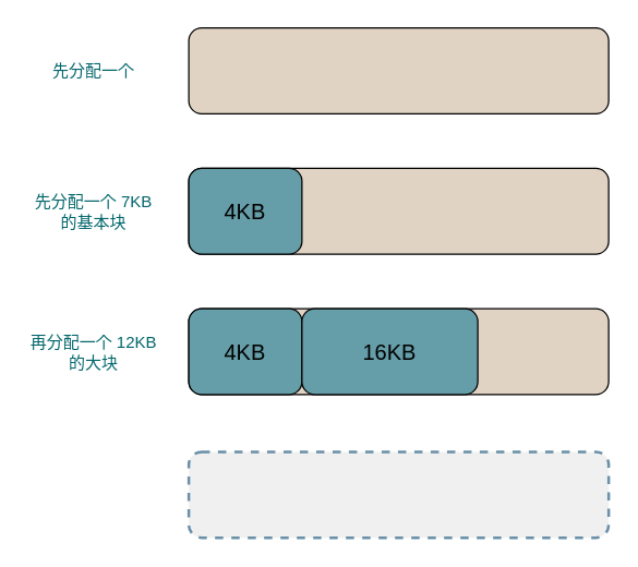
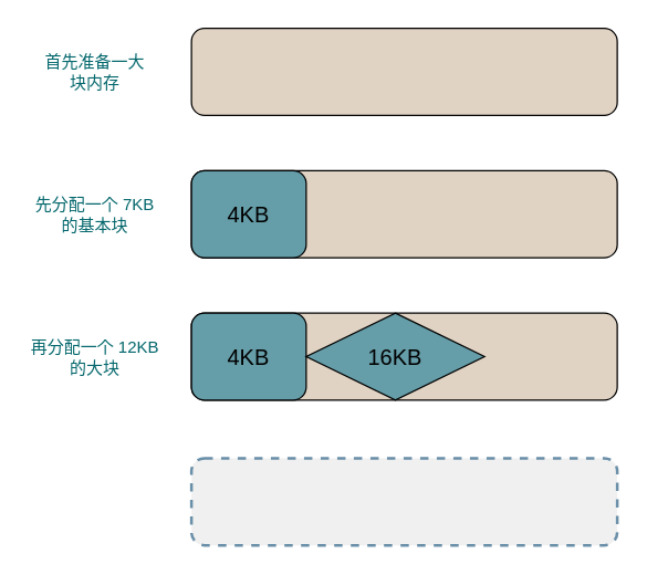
  <mxCell id="0" />
  <mxCell id="1" parent="0" />
  <mxCell id="2" value="" style="rounded=1;whiteSpace=wrap;html=1;fontSize=16;fillColor=#E0D3C3;" vertex="1" parent="1"><mxGeometry x="138" y="20" width="308" height="63" as="geometry" /></mxCell>
- <mxCell id="3" value="&lt;font color=&quot;#02666b&quot;&gt;先分配一个&lt;/font&gt;" style="text;html=1;strokeColor=none;fillColor=none;align=center;verticalAlign=middle;whiteSpace=wrap;rounded=0;labelBackgroundColor=none;fontColor=#013E41;" vertex="1" parent="1"><mxGeometry x="28" y="37" width="81" height="29.5" as="geometry" /></mxCell>
+ <mxCell id="3" value="&lt;font color=&quot;#02666b&quot;&gt;首先准备一大块内存&lt;/font&gt;" style="text;html=1;strokeColor=none;fillColor=none;align=center;verticalAlign=middle;whiteSpace=wrap;rounded=0;labelBackgroundColor=none;fontColor=#013E41;" vertex="1" parent="1"><mxGeometry x="28" y="37" width="81" height="29.5" as="geometry" /></mxCell>
  <mxCell id="4" value="&lt;font color=&quot;#02666b&quot;&gt;先分配一个 7KB 的基本块&lt;/font&gt;" style="text;html=1;strokeColor=none;fillColor=none;align=center;verticalAlign=middle;whiteSpace=wrap;rounded=0;labelBackgroundColor=none;fontColor=#013E41;" vertex="1" parent="1"><mxGeometry x="20" y="139.75" width="97" height="29.5" as="geometry" /></mxCell>
  <mxCell id="5" value="&lt;font color=&quot;#02666b&quot;&gt;再分配一个 12KB 的大块&lt;/font&gt;" style="text;html=1;strokeColor=none;fillColor=none;align=center;verticalAlign=middle;whiteSpace=wrap;rounded=0;labelBackgroundColor=none;fontColor=#013E41;" vertex="1" parent="1"><mxGeometry x="20" y="242.75" width="97" height="29.5" as="geometry" /></mxCell>
  <mxCell id="6" value="" style="group" vertex="1" connectable="0" parent="1"><mxGeometry x="138" y="123" width="308" height="63" as="geometry" /></mxCell>
  <mxCell id="7" value="" style="rounded=1;whiteSpace=wrap;html=1;fontSize=16;fillColor=#E0D3C3;" vertex="1" parent="6"><mxGeometry width="308" height="63" as="geometry" /></mxCell>
  <mxCell id="8" value="4KB" style="rounded=1;whiteSpace=wrap;html=1;fontSize=16;fillColor=#659DA8;fontColor=default;labelBackgroundColor=none;" vertex="1" parent="6"><mxGeometry width="83" height="63" as="geometry" /></mxCell>
  <mxCell id="9" value="" style="rounded=1;whiteSpace=wrap;html=1;fontSize=16;fillColor=#E0D3C3;" vertex="1" parent="1"><mxGeometry x="138" y="226" width="308" height="63" as="geometry" /></mxCell>
  <mxCell id="10" value="4KB" style="rounded=1;whiteSpace=wrap;html=1;fontSize=16;fillColor=#659DA8;fontColor=default;labelBackgroundColor=none;" vertex="1" parent="1"><mxGeometry x="138" y="226" width="83" height="63" as="geometry" /></mxCell>
- <mxCell id="11" value="16KB" style="rounded=1;whiteSpace=wrap;html=1;fontSize=16;fillColor=#659DA8;fontColor=default;labelBackgroundColor=none;" vertex="1" parent="1"><mxGeometry x="221" y="226" width="129" height="63" as="geometry" /></mxCell>
+ <mxCell id="11" value="16KB" style="rhombus;whiteSpace=wrap;html=1;fontSize=16;fillColor=#659DA8;fontColor=default;labelBackgroundColor=none;" vertex="1" parent="1"><mxGeometry x="221" y="226" width="129" height="63" as="geometry" /></mxCell>
  <mxCell id="12" value="" style="rounded=1;whiteSpace=wrap;html=1;fontSize=16;fillColor=#F0F0F0;strokeWidth=2;dashed=1;strokeColor=#6A8FA8;" vertex="1" parent="1"><mxGeometry x="138" y="331" width="308" height="63" as="geometry" /></mxCell>
